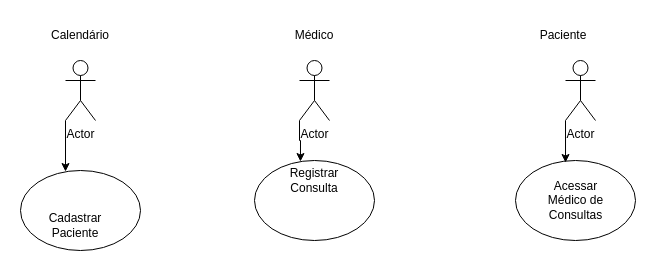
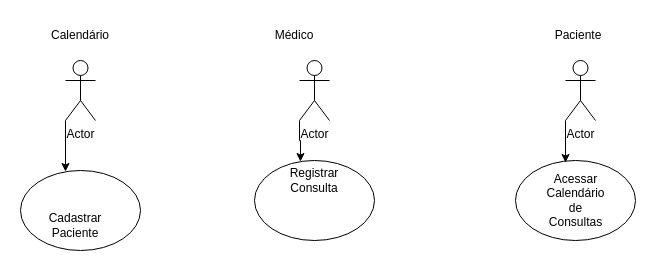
  <mxCell id="0" />
  <mxCell id="1" parent="0" />
  <mxCell id="2" value="Actor" style="shape=umlActor;verticalLabelPosition=bottom;verticalAlign=top;html=1;" vertex="1" parent="1"><mxGeometry x="65" y="60" width="30" height="60" as="geometry" /></mxCell>
  <mxCell id="3" value="Actor" style="shape=umlActor;verticalLabelPosition=bottom;verticalAlign=top;html=1;" vertex="1" parent="1"><mxGeometry x="299" y="60" width="30" height="60" as="geometry" /></mxCell>
  <mxCell id="4" value="Actor" style="shape=umlActor;verticalLabelPosition=bottom;verticalAlign=top;html=1;" vertex="1" parent="1"><mxGeometry x="565" y="60" width="30" height="60" as="geometry" /></mxCell>
  <mxCell id="5" value="Calendário" style="text;html=1;align=center;verticalAlign=middle;whiteSpace=wrap;rounded=0;" vertex="1" parent="1"><mxGeometry x="50" y="20" width="60" height="30" as="geometry" /></mxCell>
- <mxCell id="6" value="Paciente" style="text;html=1;align=center;verticalAlign=middle;whiteSpace=wrap;rounded=0;" vertex="1" parent="1"><mxGeometry x="532.5" y="20" width="60" height="30" as="geometry" /></mxCell>
- <mxCell id="7" value="Médico" style="text;html=1;align=center;verticalAlign=middle;whiteSpace=wrap;rounded=0;" vertex="1" parent="1"><mxGeometry x="284" y="20" width="60" height="30" as="geometry" /></mxCell>
+ <mxCell id="6" value="Paciente" style="text;html=1;align=center;verticalAlign=middle;whiteSpace=wrap;rounded=0;" vertex="1" parent="1"><mxGeometry x="547.5" y="20" width="60" height="30" as="geometry" /></mxCell>
+ <mxCell id="7" value="Médico" style="text;html=1;align=center;verticalAlign=middle;whiteSpace=wrap;rounded=0;" vertex="1" parent="1"><mxGeometry x="264" y="20" width="60" height="30" as="geometry" /></mxCell>
  <mxCell id="8" value="" style="ellipse;whiteSpace=wrap;html=1;" vertex="1" parent="1"><mxGeometry x="515" y="160" width="120" height="80" as="geometry" /></mxCell>
- <mxCell id="9" value="Acessar Médico de Consultas" style="text;html=1;align=center;verticalAlign=middle;whiteSpace=wrap;rounded=0;" vertex="1" parent="1"><mxGeometry x="542.5" y="166.25" width="65" height="67.5" as="geometry" /></mxCell>
+ <mxCell id="9" value="Acessar Calendário de Consultas" style="text;html=1;align=center;verticalAlign=middle;whiteSpace=wrap;rounded=0;" vertex="1" parent="1"><mxGeometry x="542.5" y="166.25" width="65" height="67.5" as="geometry" /></mxCell>
  <mxCell id="10" value="" style="ellipse;whiteSpace=wrap;html=1;" vertex="1" parent="1"><mxGeometry x="254" y="160" width="120" height="80" as="geometry" /></mxCell>
  <mxCell id="11" value="Registrar Consulta" style="text;html=1;align=center;verticalAlign=middle;whiteSpace=wrap;rounded=0;" vertex="1" parent="1"><mxGeometry x="284" y="165" width="60" height="30" as="geometry" /></mxCell>
  <mxCell id="12" value="" style="ellipse;whiteSpace=wrap;html=1;" vertex="1" parent="1"><mxGeometry x="20" y="170" width="120" height="80" as="geometry" /></mxCell>
  <mxCell id="13" value="Cadastrar Paciente" style="text;html=1;align=center;verticalAlign=middle;whiteSpace=wrap;rounded=0;" vertex="1" parent="1"><mxGeometry x="45" y="210" width="60" height="30" as="geometry" /></mxCell>
  <mxCell id="14" style="edgeStyle=orthogonalEdgeStyle;rounded=0;orthogonalLoop=1;jettySize=auto;html=1;exitX=0;exitY=1;exitDx=0;exitDy=0;exitPerimeter=0;entryX=0.383;entryY=0.013;entryDx=0;entryDy=0;entryPerimeter=0;" edge="1" parent="1" source="3" target="10"><mxGeometry relative="1" as="geometry" /></mxCell>
  <mxCell id="15" style="edgeStyle=orthogonalEdgeStyle;rounded=0;orthogonalLoop=1;jettySize=auto;html=1;exitX=0;exitY=1;exitDx=0;exitDy=0;exitPerimeter=0;entryX=0.375;entryY=0.013;entryDx=0;entryDy=0;entryPerimeter=0;" edge="1" parent="1" source="2" target="12"><mxGeometry relative="1" as="geometry" /></mxCell>
  <mxCell id="16" style="edgeStyle=orthogonalEdgeStyle;rounded=0;orthogonalLoop=1;jettySize=auto;html=1;exitX=0;exitY=1;exitDx=0;exitDy=0;exitPerimeter=0;entryX=0.417;entryY=0.025;entryDx=0;entryDy=0;entryPerimeter=0;" edge="1" parent="1" source="4" target="8"><mxGeometry relative="1" as="geometry" /></mxCell>
